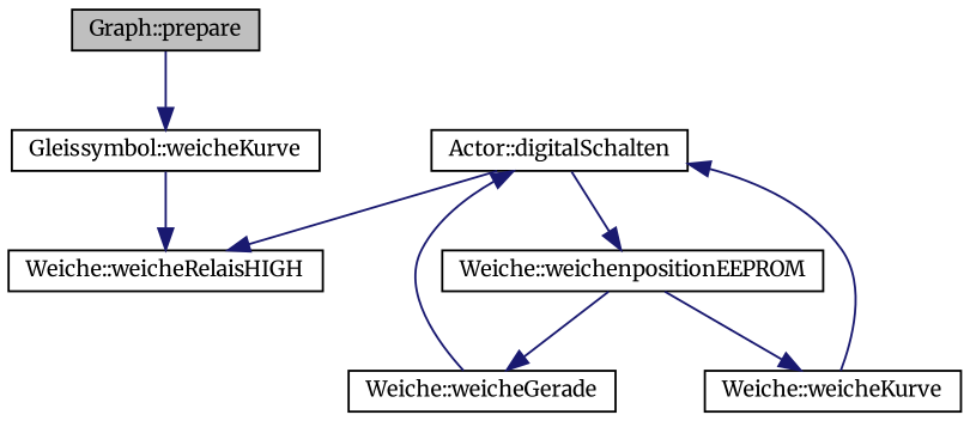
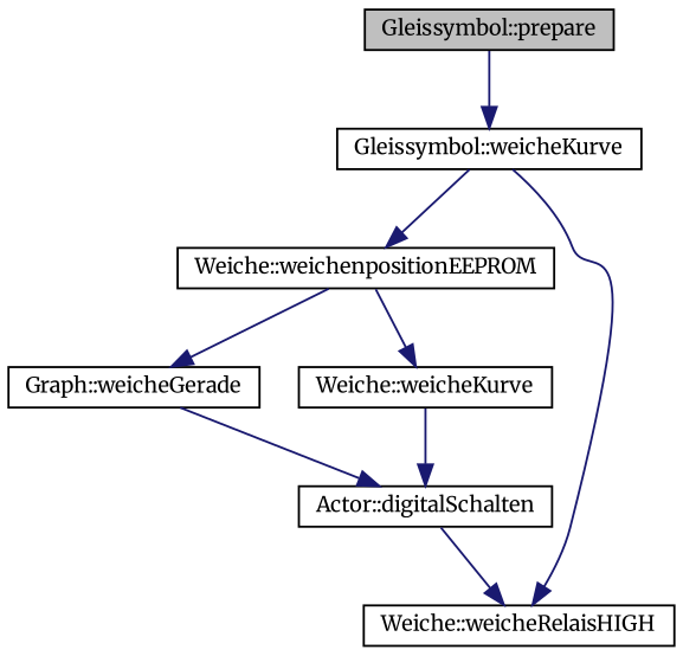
  digraph {
    fontname=Merriweather
    rankdir=TB
    node [color=black fillcolor=white fontname=Merriweather fontsize=10 shape=record style=filled]
    edge [color=midnightblue fontname=Merriweather fontsize=10 labelfontname=Helvetica labelfontsize=10 style=solid]
-   n1 [fillcolor=grey75 fontcolor=black height=0.2 label="Graph::prepare" width=0.4]
+   n1 [fillcolor=grey75 fontcolor=black height=0.2 label="Gleissymbol::prepare" width=0.4]
    n2 [height=0.2 label="Gleissymbol::weicheKurve" width=0.4]
    n3 [height=0.2 label="Weiche::weichenpositionEEPROM" width=0.4]
    n4 [height=0.2 label="Weiche::weicheRelaisHIGH" width=0.4]
-   n5 [height=0.2 label="Weiche::weicheGerade" width=0.4]
+   n5 [height=0.2 label="Graph::weicheGerade" width=0.4]
    n6 [height=0.2 label="Weiche::weicheKurve" width=0.4]
    n7 [height=0.2 label="Actor::digitalSchalten" width=0.4]
    n1 -> n2
-   n7 -> n3
+   n2 -> n3
    n2 -> n4
    n3 -> n5
    n3 -> n6
    n5 -> n7
    n6 -> n7
    n7 -> n4
  }
